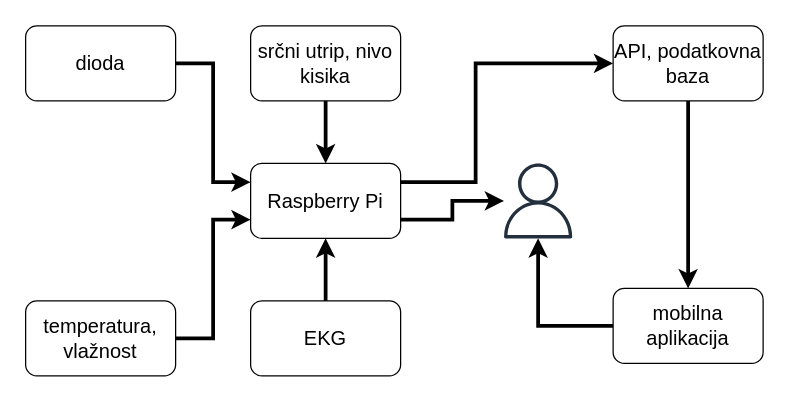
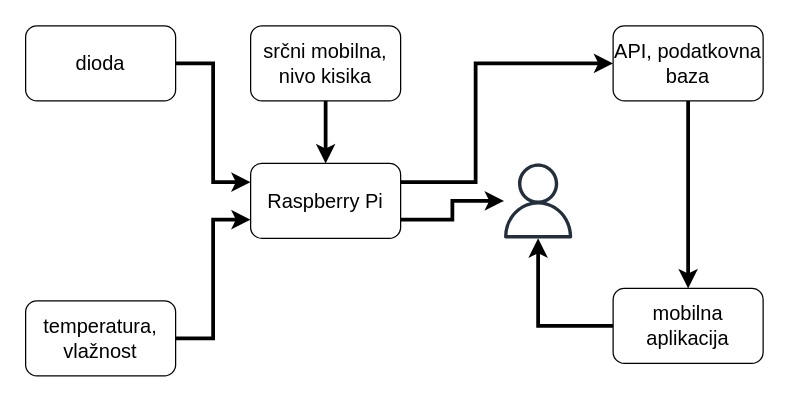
  <mxCell id="0" />
  <mxCell id="1" parent="0" />
  <mxCell id="2" style="edgeStyle=orthogonalEdgeStyle;rounded=0;orthogonalLoop=1;jettySize=auto;html=1;exitX=1;exitY=0.75;exitDx=0;exitDy=0;fontSize=16;strokeWidth=3;" edge="1" parent="1" source="4" target="5"><mxGeometry relative="1" as="geometry" /></mxCell>
  <mxCell id="3" style="edgeStyle=orthogonalEdgeStyle;rounded=0;orthogonalLoop=1;jettySize=auto;html=1;exitX=1;exitY=0.25;exitDx=0;exitDy=0;entryX=0;entryY=0.5;entryDx=0;entryDy=0;fontSize=16;strokeWidth=3;" edge="1" parent="1" source="4" target="17"><mxGeometry relative="1" as="geometry"><Array as="points"><mxPoint x="380" y="145" /><mxPoint x="380" y="50" /></Array></mxGeometry></mxCell>
  <mxCell id="4" value="&lt;font style=&quot;font-size: 16px;&quot;&gt;Raspberry Pi&lt;br&gt;&lt;/font&gt;" style="rounded=1;whiteSpace=wrap;html=1;fontStyle=0" parent="1" vertex="1"><mxGeometry x="200" y="130" width="120" height="60" as="geometry" /></mxCell>
  <mxCell id="5" value="" style="sketch=0;outlineConnect=0;fontColor=#232F3E;gradientColor=none;fillColor=#232F3D;strokeColor=none;dashed=0;verticalLabelPosition=bottom;verticalAlign=top;align=center;html=1;fontSize=12;fontStyle=0;aspect=fixed;pointerEvents=1;shape=mxgraph.aws4.user;" parent="1" vertex="1"><mxGeometry x="400" y="130" width="60" height="60" as="geometry" /></mxCell>
  <mxCell id="6" style="edgeStyle=orthogonalEdgeStyle;rounded=0;orthogonalLoop=1;jettySize=auto;html=1;exitX=0.5;exitY=1;exitDx=0;exitDy=0;entryX=0.5;entryY=0;entryDx=0;entryDy=0;fontSize=16;strokeWidth=3;" edge="1" parent="1" source="7" target="4"><mxGeometry relative="1" as="geometry" /></mxCell>
- <mxCell id="7" value="&lt;font style=&quot;font-size: 16px;&quot;&gt;srčni utrip, nivo kisika&lt;br&gt;&lt;/font&gt;" style="rounded=1;whiteSpace=wrap;html=1;fontStyle=0" vertex="1" parent="1"><mxGeometry x="200" y="20" width="120" height="60" as="geometry" /></mxCell>
- <mxCell id="8" style="edgeStyle=orthogonalEdgeStyle;rounded=0;orthogonalLoop=1;jettySize=auto;html=1;exitX=0.5;exitY=0;exitDx=0;exitDy=0;entryX=0.5;entryY=1;entryDx=0;entryDy=0;fontSize=16;strokeWidth=3;" edge="1" parent="1" source="9" target="4"><mxGeometry relative="1" as="geometry" /></mxCell>
- <mxCell id="9" value="&lt;font style=&quot;font-size: 16px;&quot;&gt;EKG&lt;/font&gt;" style="rounded=1;whiteSpace=wrap;html=1;fontStyle=0" vertex="1" parent="1"><mxGeometry x="200" y="240" width="120" height="60" as="geometry" /></mxCell>
+ <mxCell id="7" value="&lt;font style=&quot;font-size: 16px;&quot;&gt;srčni mobilna, nivo kisika&lt;br&gt;&lt;/font&gt;" style="rounded=1;whiteSpace=wrap;html=1;fontStyle=0" vertex="1" parent="1"><mxGeometry x="200" y="20" width="120" height="60" as="geometry" /></mxCell>
  <mxCell id="10" style="edgeStyle=orthogonalEdgeStyle;rounded=0;orthogonalLoop=1;jettySize=auto;html=1;exitX=1;exitY=0.5;exitDx=0;exitDy=0;entryX=0;entryY=0.75;entryDx=0;entryDy=0;fontSize=16;strokeWidth=3;" edge="1" parent="1" source="11" target="4"><mxGeometry relative="1" as="geometry" /></mxCell>
  <mxCell id="11" value="&lt;font style=&quot;font-size: 16px;&quot;&gt;temperatura, vlažnost&lt;br&gt;&lt;/font&gt;" style="rounded=1;whiteSpace=wrap;html=1;fontStyle=0" vertex="1" parent="1"><mxGeometry x="20" y="240" width="120" height="60" as="geometry" /></mxCell>
  <mxCell id="12" style="edgeStyle=orthogonalEdgeStyle;rounded=0;orthogonalLoop=1;jettySize=auto;html=1;exitX=1;exitY=0.5;exitDx=0;exitDy=0;entryX=0;entryY=0.25;entryDx=0;entryDy=0;fontSize=16;strokeWidth=3;" edge="1" parent="1" source="13" target="4"><mxGeometry relative="1" as="geometry" /></mxCell>
  <mxCell id="13" value="&lt;font style=&quot;font-size: 16px;&quot;&gt;dioda&lt;/font&gt;" style="rounded=1;whiteSpace=wrap;html=1;fontStyle=0" vertex="1" parent="1"><mxGeometry x="20" y="20" width="120" height="60" as="geometry" /></mxCell>
  <mxCell id="14" style="edgeStyle=orthogonalEdgeStyle;rounded=0;orthogonalLoop=1;jettySize=auto;html=1;fontSize=16;strokeWidth=3;" edge="1" parent="1" source="15" target="5"><mxGeometry relative="1" as="geometry" /></mxCell>
  <mxCell id="15" value="&lt;font style=&quot;font-size: 16px;&quot;&gt;mobilna aplikacija&lt;br&gt;&lt;/font&gt;" style="rounded=1;whiteSpace=wrap;html=1;fontStyle=0" vertex="1" parent="1"><mxGeometry x="490" y="230" width="120" height="60" as="geometry" /></mxCell>
  <mxCell id="16" style="edgeStyle=orthogonalEdgeStyle;rounded=0;orthogonalLoop=1;jettySize=auto;html=1;entryX=0.5;entryY=0;entryDx=0;entryDy=0;fontSize=16;strokeWidth=3;" edge="1" parent="1" source="17" target="15"><mxGeometry relative="1" as="geometry" /></mxCell>
  <mxCell id="17" value="&lt;font style=&quot;font-size: 16px;&quot;&gt;API&lt;/font&gt;&lt;font style=&quot;font-size: 16px;&quot;&gt;, podatkovna baza&lt;br&gt;&lt;/font&gt;" style="rounded=1;whiteSpace=wrap;html=1;fontStyle=0" vertex="1" parent="1"><mxGeometry x="490" y="20" width="120" height="60" as="geometry" /></mxCell>
